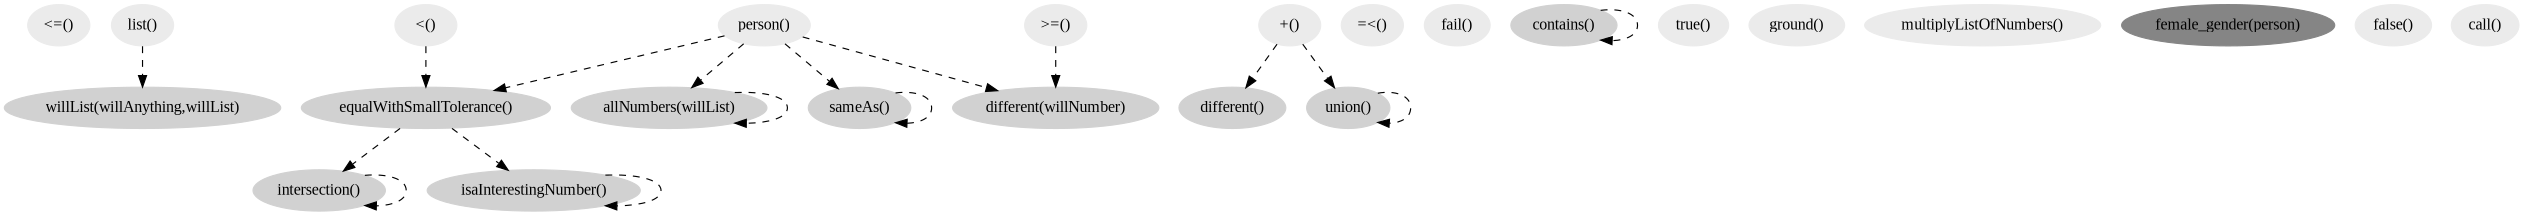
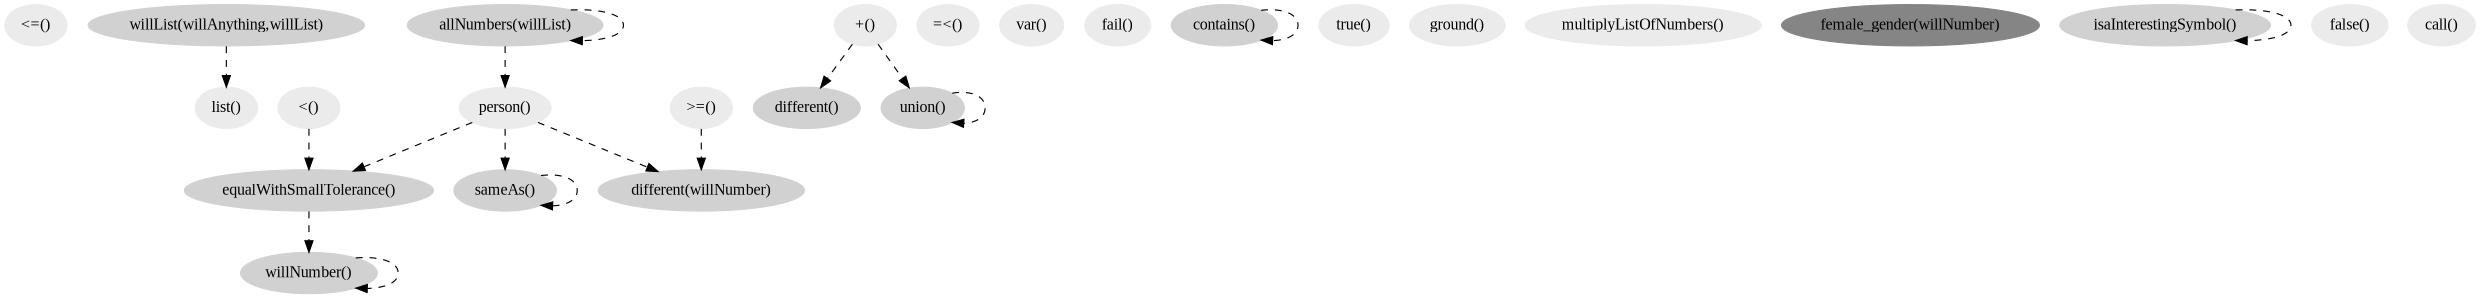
  digraph {
    fontname="Liberation Serif"
    node [color=gray92 fontname="Liberation Serif" style=filled]
    edge [fontname="Liberation Serif" style=dashed]
    n1 [label="<=()"]
    n2 [color=gray82 label="willList(willAnything,willList)"]
    n3 [label="list()"]
    n4 [label="person()"]
    n5 [color=gray82 label="equalWithSmallTolerance()"]
    n6 [color=gray82 label="allNumbers(willList)"]
    n7 [color=gray82 label="different(willNumber)"]
    n8 [color=gray82 label="sameAs()"]
-   n9 [color=gray82 label="intersection()"]
-   n10 [color=gray82 label="isaInterestingNumber()"]
+   n9 [color=gray82 label="willNumber()"]
    n11 [color=gray82 label="different()"]
    n12 [label="\+()"]
    n13 [color=gray82 label="union()"]
    n14 [label="=<()"]
+   n15 [label="var()"]
    n16 [label="<()"]
    n17 [label="fail()"]
    n18 [color=gray82 label="contains()"]
    n19 [label="true()"]
    n20 [label="ground()"]
    n21 [label="multiplyListOfNumbers()"]
-   n22 [color=gray52 label="female_gender(person)"]
+   n22 [color=gray52 label="female_gender(willNumber)"]
    n23 [label=">=()"]
+   n24 [color=gray82 label="isaInterestingSymbol()"]
    n25 [label="false()"]
    n26 [label="call()"]
-   n3 -> n2
+   n2 -> n3
    n4 -> n5
-   n4 -> n6
+   n6 -> n4
    n4 -> n7
    n4 -> n8
    n5 -> n9
-   n5 -> n10
    n6 -> n6
    n8 -> n8
    n9 -> n9
-   n10 -> n10
    n12 -> n11
    n12 -> n13
    n13 -> n13
    n16 -> n5
    n18 -> n18
    n23 -> n7
+   n24 -> n24
  }
